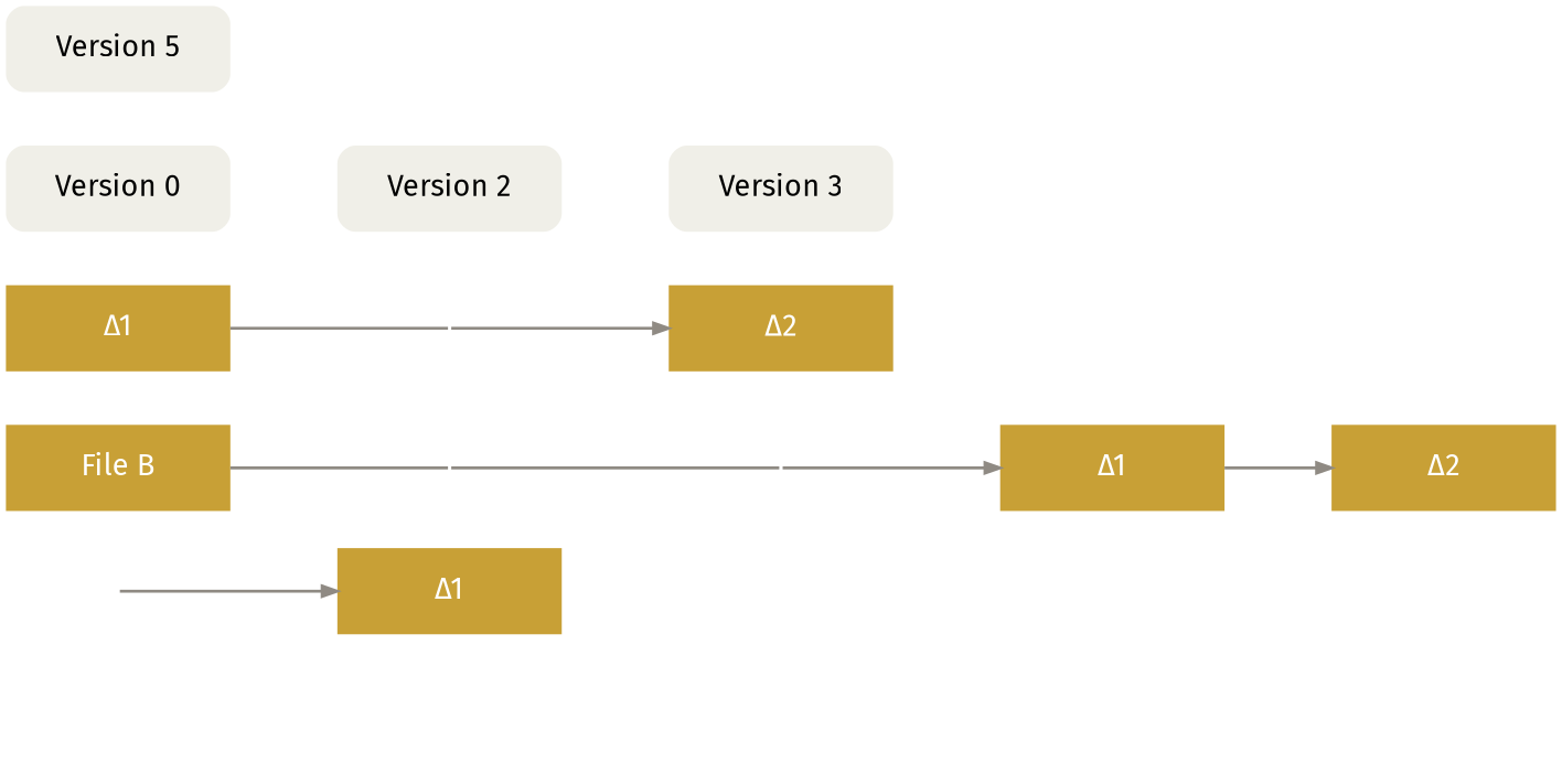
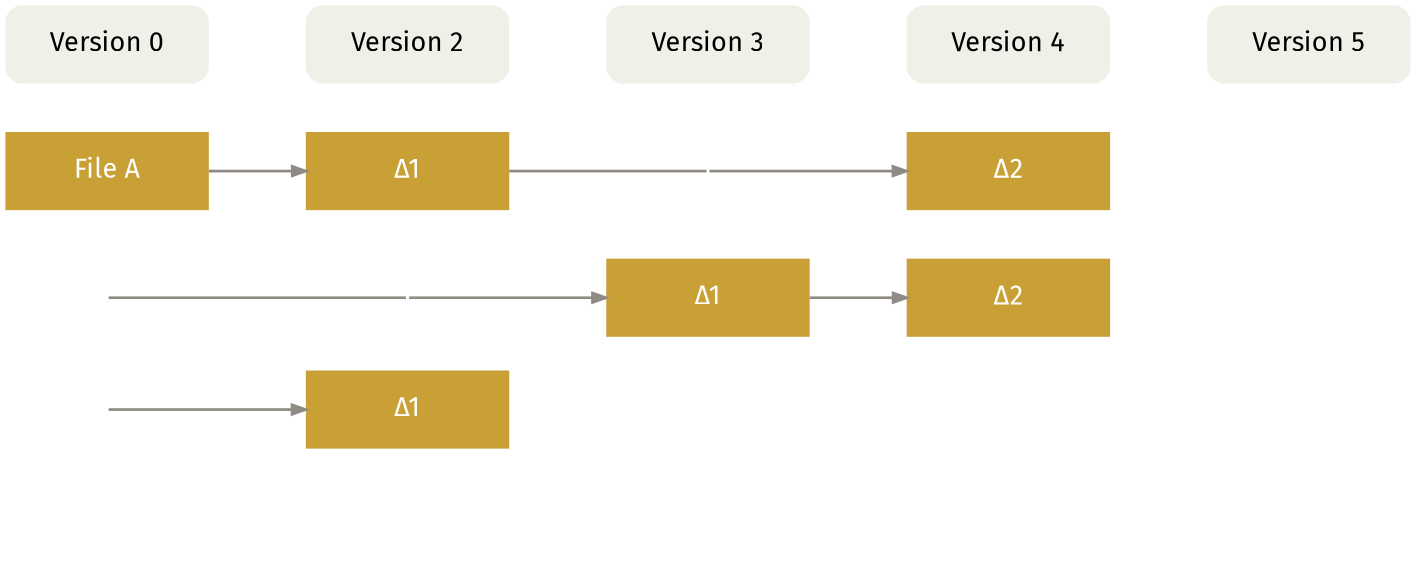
  digraph {
    fontname="Fira Sans"
    nodesep=.5
    rankdir=LR
    ranksep=1
    node [fillcolor="#c8a036" fontcolor="#ffffff" fontname="Fira Sans" fontsize=20 margin=".45,.25" penwidth=0 shape=box style=filled]
    edge [color="#8f8a83" dir=forward fontname="Fira Sans" penwidth=2]
    file_c_1 [style=invis width=2.1]
    file_c_3 [fixedsize=true style=invis width=0]
    n3 [label="Δ1" width=2.1]
-   n4 [label="File B" width=2.1]
    file_b_2 [fixedsize=true style=invis width=0]
    file_b_3 [fixedsize=true style=invis width=0]
    n7 [label="Δ1" width=2.1]
    n8 [label="Δ2" width=2.1]
+   n9 [label="File A" width=2.1]
    n10 [label="Δ1" width=2.1]
    file_a_3 [fixedsize=true style=invis width=0]
    n12 [label="Δ2" width=2.1]
    n13 [fillcolor="#f0efe8" fontcolor="#000000" label="Version 0" style="rounded,filled" width=2.1]
    n14 [fillcolor="#f0efe8" fontcolor="#000000" label="Version 2" style="rounded,filled" width=2.1]
    n15 [fillcolor="#f0efe8" fontcolor="#000000" label="Version 3" style="rounded,filled" width=2.1]
+   n16 [fillcolor="#f0efe8" fontcolor="#000000" label="Version 4" style="rounded,filled" width=2.1]
    n17 [fillcolor="#f0efe8" fontcolor="#000000" label="Version 5" style="rounded,filled" width=2.1]
    file_c_3 -> n3
-   n4 -> file_b_2 [dir=none]
    file_b_2 -> file_b_3 [dir=none]
    file_b_3 -> n7
    n7 -> n8
+   n9 -> n10
    n10 -> file_a_3 [dir=none]
    file_a_3 -> n12
    n13 -> n14 [style=invis]
    n14 -> n15 [style=invis]
+   n15 -> n16 [style=invis]
+   n16 -> n17 [style=invis]
  }
